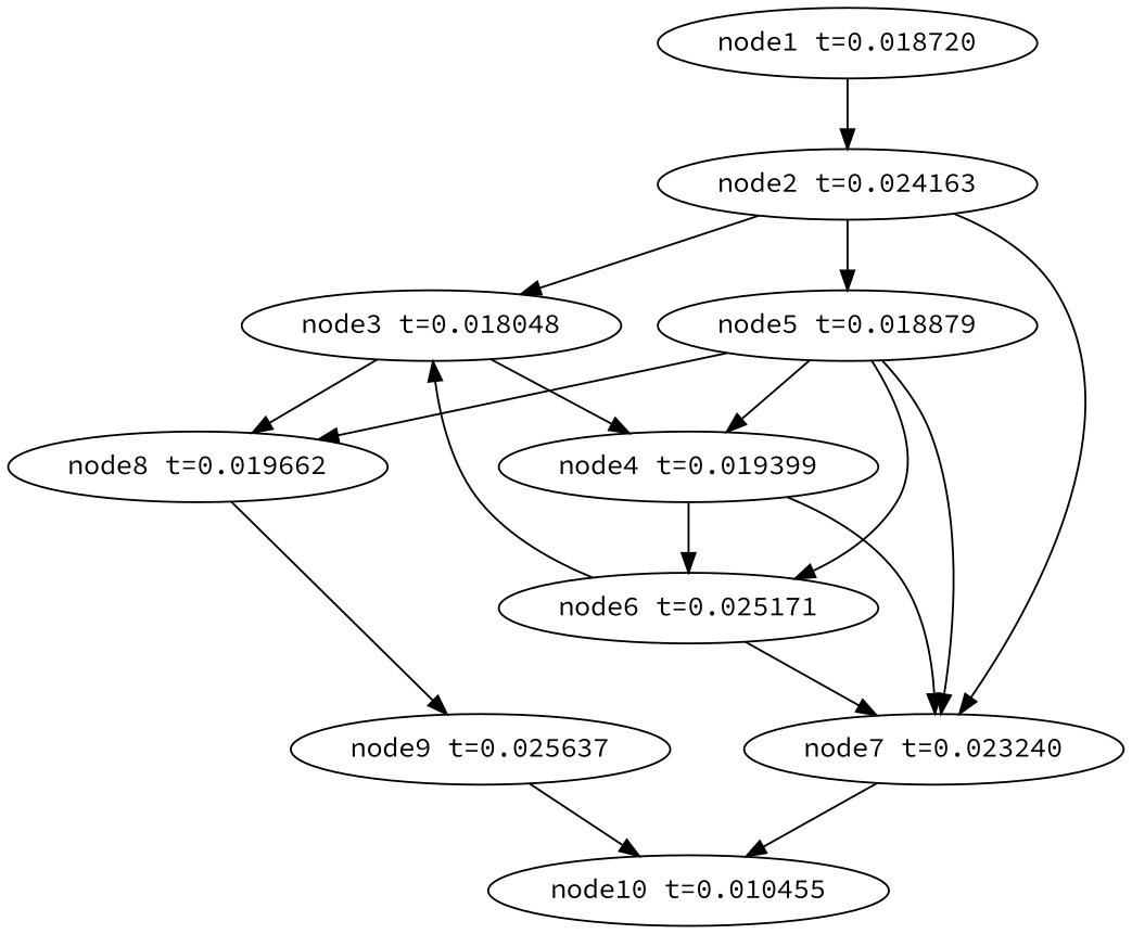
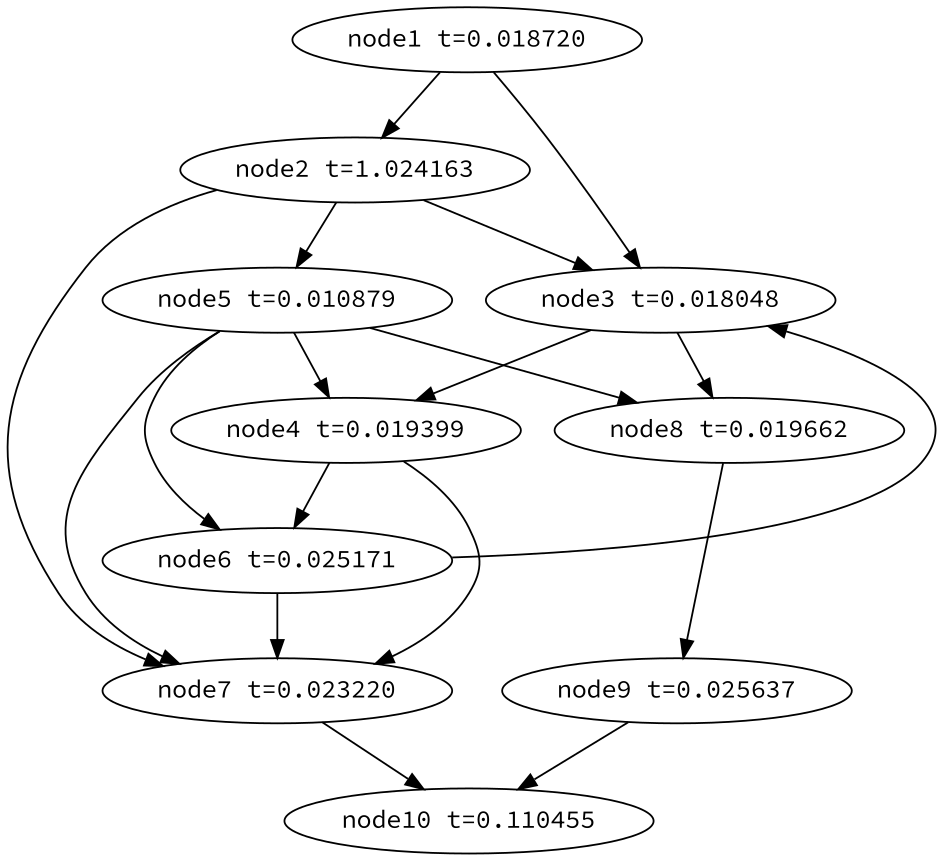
  digraph {
    fontname="Source Code Pro"
    node [fontname="Source Code Pro"]
    edge [fontname="Source Code Pro"]
-   n1 [label="node10 t=0.010455"]
+   n1 [label="node10 t=0.110455"]
    n2 [label="node9 t=0.025637"]
    n3 [label="node8 t=0.019662"]
-   n4 [label="node7 t=0.023240"]
+   n4 [label="node7 t=0.023220"]
    n5 [label="node6 t=0.025171"]
    n6 [label="node3 t=0.018048"]
-   n7 [label="node5 t=0.018879"]
+   n7 [label="node5 t=0.010879"]
    n8 [label="node4 t=0.019399"]
-   n9 [label="node2 t=0.024163"]
+   n9 [label="node2 t=1.024163"]
    n10 [label="node1 t=0.018720"]
    n2 -> n1
    n3 -> n2
    n4 -> n1
    n5 -> n4
    n5 -> n6
    n6 -> n3
    n6 -> n8
    n7 -> n3
    n7 -> n4
    n7 -> n5
    n7 -> n8
    n8 -> n4
    n8 -> n5
    n9 -> n4
    n9 -> n6
    n9 -> n7
+   n10 -> n6
    n10 -> n9
  }
